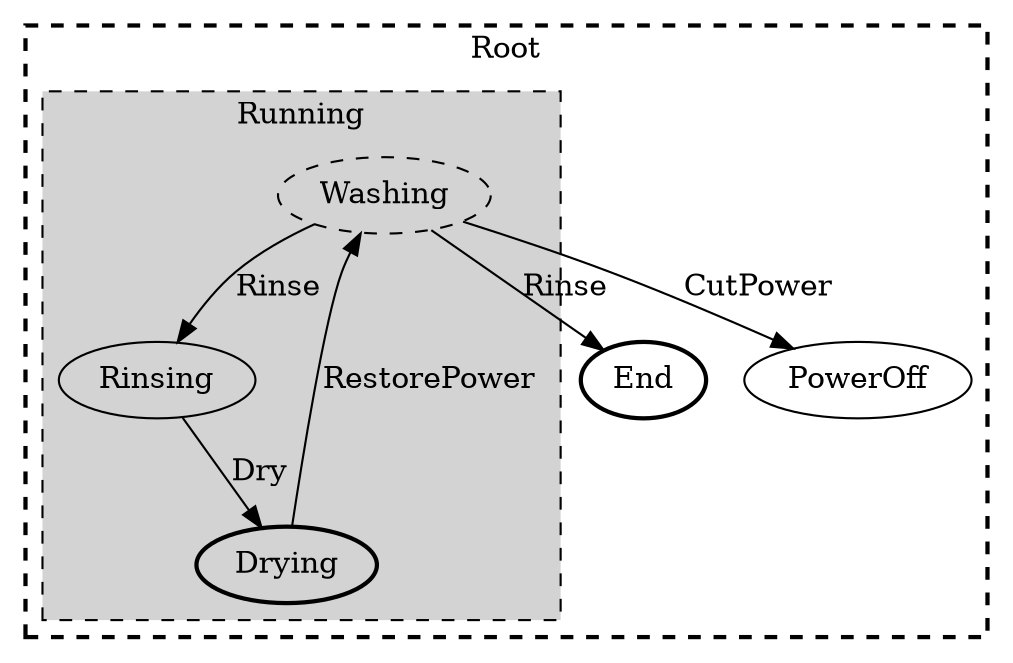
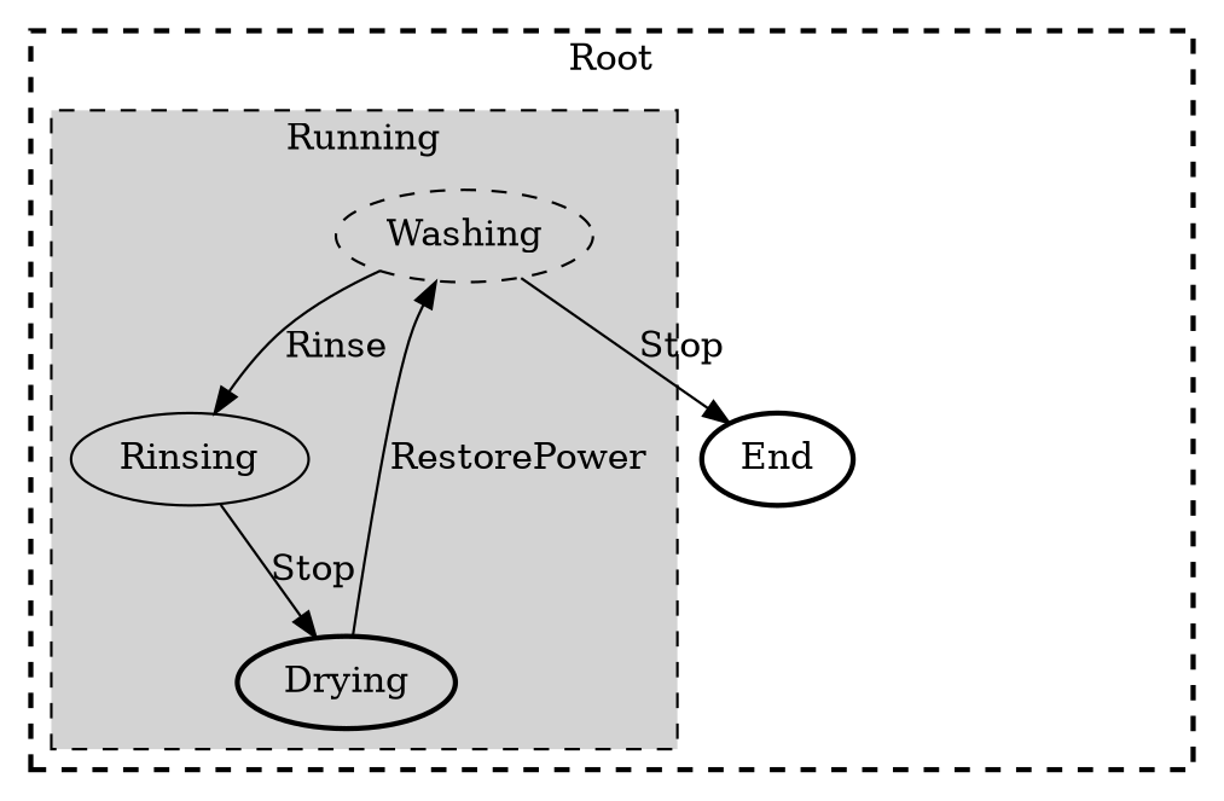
  digraph {
    compound=true
    Washing [style=dashed]
    Rinsing
    Drying [style=bold]
    End [style=bold]
-   PowerOff
    subgraph cluster_1 {
      label=Root
      style="visible, dashed, bold"
      End
-     PowerOff
      subgraph cluster_2 {
        label=Running
        style="visible, dashed, filled"
        Washing
        Rinsing
        Drying
      }
    }
    Washing -> Rinsing [label=Rinse]
-   Washing -> End [label=Rinse]
-   Washing -> PowerOff [label=CutPower]
-   Rinsing -> Drying [label=Dry]
+   Washing -> End [label=Stop]
+   Rinsing -> Drying [label=Stop]
    Drying -> Washing [label=RestorePower]
  }
